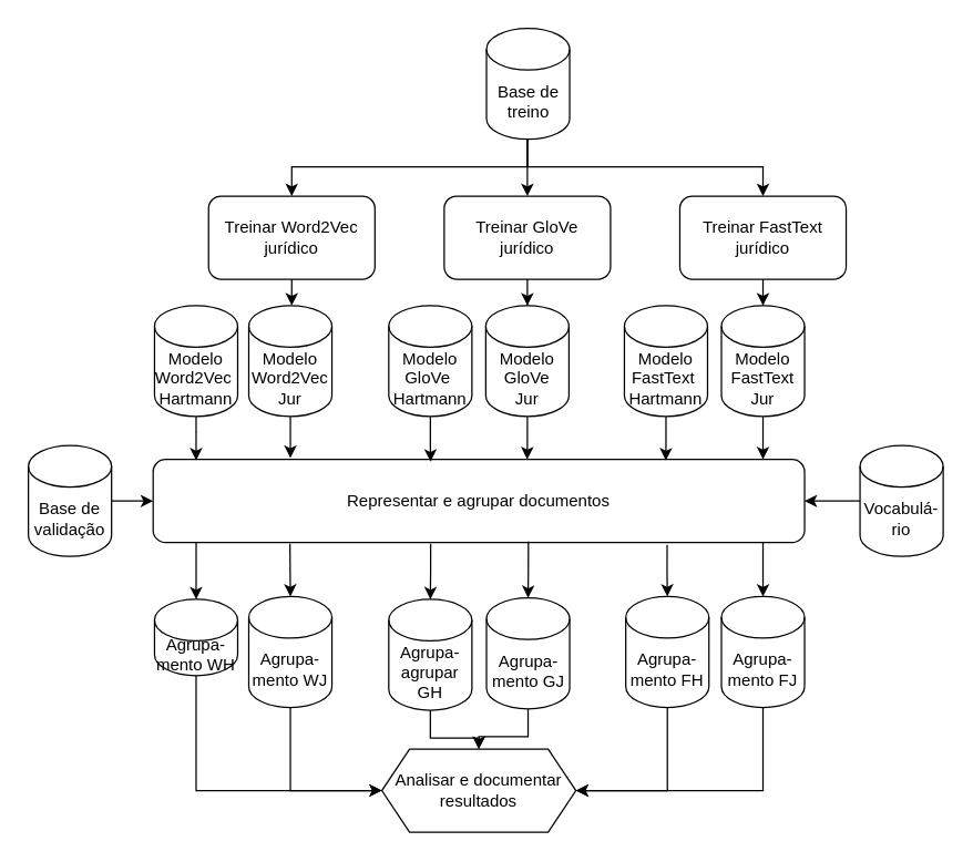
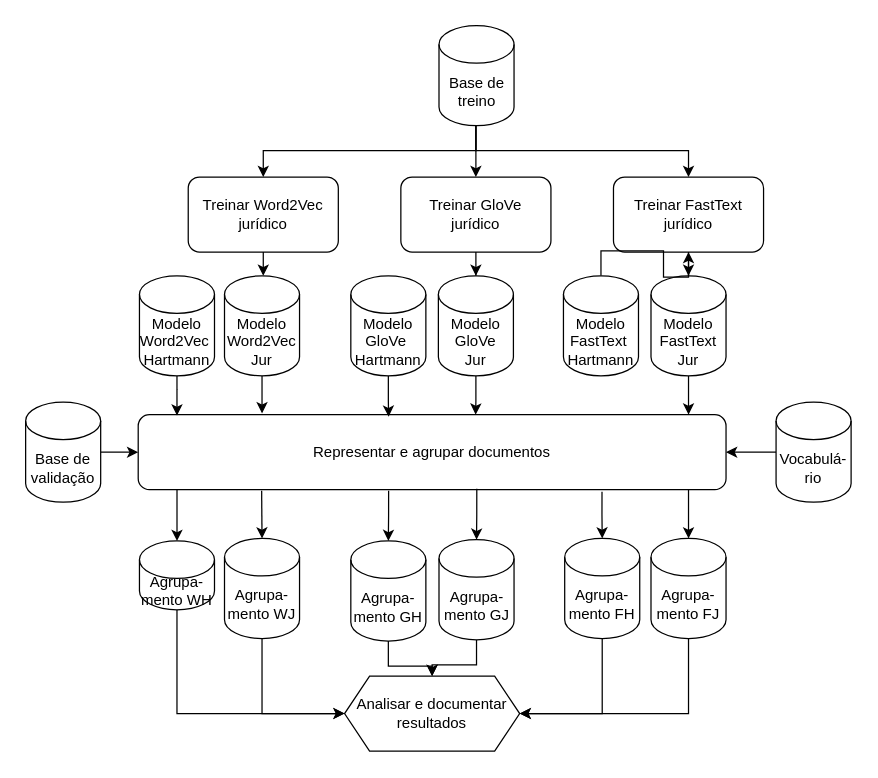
  <mxCell id="0" />
  <mxCell id="1" parent="0" />
  <mxCell id="2" style="edgeStyle=orthogonalEdgeStyle;rounded=0;orthogonalLoop=1;jettySize=auto;html=1;" edge="1" parent="1" target="7"><mxGeometry relative="1" as="geometry"><Array as="points"><mxPoint x="380" y="120" /><mxPoint x="210" y="120" /></Array><mxPoint x="380" y="100" as="sourcePoint" /></mxGeometry></mxCell>
  <mxCell id="3" style="edgeStyle=orthogonalEdgeStyle;rounded=0;orthogonalLoop=1;jettySize=auto;html=1;" edge="1" parent="1" target="9"><mxGeometry relative="1" as="geometry"><Array as="points"><mxPoint x="380" y="120" /><mxPoint x="380" y="120" /></Array><mxPoint x="380" y="100" as="sourcePoint" /></mxGeometry></mxCell>
  <mxCell id="4" style="edgeStyle=orthogonalEdgeStyle;rounded=0;orthogonalLoop=1;jettySize=auto;html=1;entryX=0.5;entryY=0;entryDx=0;entryDy=0;" edge="1" parent="1" target="11"><mxGeometry relative="1" as="geometry"><Array as="points"><mxPoint x="380" y="120" /><mxPoint x="550" y="120" /></Array><mxPoint x="380" y="100" as="sourcePoint" /></mxGeometry></mxCell>
  <mxCell id="5" value="Base de treino" style="shape=cylinder3;whiteSpace=wrap;html=1;boundedLbl=1;backgroundOutline=1;size=15;" vertex="1" parent="1"><mxGeometry x="350.5" y="20" width="60" height="80" as="geometry" /></mxCell>
  <mxCell id="6" style="edgeStyle=orthogonalEdgeStyle;rounded=0;orthogonalLoop=1;jettySize=auto;html=1;" edge="1" parent="1" source="7" target="13"><mxGeometry relative="1" as="geometry"><mxPoint x="210" y="241" as="targetPoint" /><Array as="points"><mxPoint x="220" y="230" /><mxPoint x="220" y="230" /></Array></mxGeometry></mxCell>
  <mxCell id="7" value="Treinar Word2Vec jurídico" style="rounded=1;whiteSpace=wrap;html=1;" vertex="1" parent="1"><mxGeometry x="150" y="141" width="120" height="60" as="geometry" /></mxCell>
  <mxCell id="8" style="edgeStyle=orthogonalEdgeStyle;rounded=0;orthogonalLoop=1;jettySize=auto;html=1;" edge="1" parent="1" source="9" target="15"><mxGeometry relative="1" as="geometry"><mxPoint x="380" y="241" as="targetPoint" /></mxGeometry></mxCell>
  <mxCell id="9" value="Treinar GloVe &lt;br&gt;jurídico" style="rounded=1;whiteSpace=wrap;html=1;" vertex="1" parent="1"><mxGeometry x="320" y="141" width="120" height="60" as="geometry" /></mxCell>
  <mxCell id="10" style="edgeStyle=orthogonalEdgeStyle;rounded=0;orthogonalLoop=1;jettySize=auto;html=1;" edge="1" parent="1" source="11" target="17"><mxGeometry relative="1" as="geometry"><mxPoint x="550" y="241" as="targetPoint" /></mxGeometry></mxCell>
  <mxCell id="11" value="Treinar FastText&lt;br&gt;jurídico" style="rounded=1;whiteSpace=wrap;html=1;" vertex="1" parent="1"><mxGeometry x="490" y="141" width="120" height="60" as="geometry" /></mxCell>
  <mxCell id="12" value="" style="edgeStyle=orthogonalEdgeStyle;rounded=0;orthogonalLoop=1;jettySize=auto;html=1;" edge="1" parent="1" source="13"><mxGeometry relative="1" as="geometry"><mxPoint x="209" y="330" as="targetPoint" /></mxGeometry></mxCell>
  <mxCell id="13" value="Modelo Word2Vec&lt;br&gt;Jur" style="shape=cylinder3;whiteSpace=wrap;html=1;boundedLbl=1;backgroundOutline=1;size=15;" vertex="1" parent="1"><mxGeometry x="179" y="220" width="60" height="80" as="geometry" /></mxCell>
  <mxCell id="14" value="" style="edgeStyle=orthogonalEdgeStyle;rounded=0;orthogonalLoop=1;jettySize=auto;html=1;entryX=0.574;entryY=0;entryDx=0;entryDy=0;entryPerimeter=0;" edge="1" parent="1" source="15" target="20"><mxGeometry relative="1" as="geometry" /></mxCell>
  <mxCell id="15" value="Modelo GloVe&lt;br&gt;Jur" style="shape=cylinder3;whiteSpace=wrap;html=1;boundedLbl=1;backgroundOutline=1;size=15;" vertex="1" parent="1"><mxGeometry x="350" y="220" width="60" height="80" as="geometry" /></mxCell>
  <mxCell id="16" value="" style="edgeStyle=orthogonalEdgeStyle;rounded=0;orthogonalLoop=1;jettySize=auto;html=1;" edge="1" parent="1" source="17"><mxGeometry relative="1" as="geometry"><mxPoint x="550" y="331" as="targetPoint" /></mxGeometry></mxCell>
  <mxCell id="17" value="Modelo FastText&lt;br&gt;Jur" style="shape=cylinder3;whiteSpace=wrap;html=1;boundedLbl=1;backgroundOutline=1;size=15;" vertex="1" parent="1"><mxGeometry x="520" y="220" width="60" height="80" as="geometry" /></mxCell>
  <mxCell id="18" value="" style="edgeStyle=orthogonalEdgeStyle;rounded=0;orthogonalLoop=1;jettySize=auto;html=1;entryX=0.5;entryY=0;entryDx=0;entryDy=0;entryPerimeter=0;exitX=0.931;exitY=0.993;exitDx=0;exitDy=0;exitPerimeter=0;" edge="1" parent="1" source="20" target="30"><mxGeometry relative="1" as="geometry" /></mxCell>
  <mxCell id="19" value="" style="edgeStyle=orthogonalEdgeStyle;rounded=0;orthogonalLoop=1;jettySize=auto;html=1;entryX=0.5;entryY=0;entryDx=0;entryDy=0;entryPerimeter=0;exitX=0.066;exitY=1;exitDx=0;exitDy=0;exitPerimeter=0;" edge="1" parent="1" source="20" target="40"><mxGeometry relative="1" as="geometry"><mxPoint x="140" y="393" as="sourcePoint" /></mxGeometry></mxCell>
  <mxCell id="20" value="Representar e agrupar documentos" style="rounded=1;whiteSpace=wrap;html=1;" vertex="1" parent="1"><mxGeometry x="110" y="331" width="470" height="60" as="geometry" /></mxCell>
  <mxCell id="21" value="" style="edgeStyle=orthogonalEdgeStyle;rounded=0;orthogonalLoop=1;jettySize=auto;html=1;" edge="1" parent="1" source="22" target="20"><mxGeometry relative="1" as="geometry" /></mxCell>
  <mxCell id="22" value="Base de validação" style="shape=cylinder3;whiteSpace=wrap;html=1;boundedLbl=1;backgroundOutline=1;size=15;" vertex="1" parent="1"><mxGeometry x="20" y="321" width="60" height="80" as="geometry" /></mxCell>
  <mxCell id="23" value="" style="edgeStyle=orthogonalEdgeStyle;rounded=0;orthogonalLoop=1;jettySize=auto;html=1;" edge="1" parent="1" source="24" target="20"><mxGeometry relative="1" as="geometry" /></mxCell>
  <mxCell id="24" value="Vocabulá-&lt;br&gt;rio" style="shape=cylinder3;whiteSpace=wrap;html=1;boundedLbl=1;backgroundOutline=1;size=15;" vertex="1" parent="1"><mxGeometry x="620" y="321" width="60" height="80" as="geometry" /></mxCell>
  <mxCell id="25" style="edgeStyle=orthogonalEdgeStyle;rounded=0;orthogonalLoop=1;jettySize=auto;html=1;entryX=0;entryY=0.5;entryDx=0;entryDy=0;exitX=0.5;exitY=1;exitDx=0;exitDy=0;exitPerimeter=0;" edge="1" parent="1" source="26" target="46"><mxGeometry relative="1" as="geometry" /></mxCell>
  <mxCell id="26" value="Agrupa-&lt;br&gt;mento WJ" style="shape=cylinder3;whiteSpace=wrap;html=1;boundedLbl=1;backgroundOutline=1;size=15;" vertex="1" parent="1"><mxGeometry x="179" y="430" width="60" height="80" as="geometry" /></mxCell>
  <mxCell id="27" value="" style="edgeStyle=orthogonalEdgeStyle;rounded=0;orthogonalLoop=1;jettySize=auto;html=1;" edge="1" parent="1" source="28" target="46"><mxGeometry relative="1" as="geometry" /></mxCell>
  <mxCell id="28" value="Agrupa-&lt;br&gt;mento GJ" style="shape=cylinder3;whiteSpace=wrap;html=1;boundedLbl=1;backgroundOutline=1;size=15;" vertex="1" parent="1"><mxGeometry x="350.5" y="431" width="60" height="80" as="geometry" /></mxCell>
  <mxCell id="29" style="edgeStyle=orthogonalEdgeStyle;rounded=0;orthogonalLoop=1;jettySize=auto;html=1;entryX=1;entryY=0.5;entryDx=0;entryDy=0;exitX=0.5;exitY=1;exitDx=0;exitDy=0;exitPerimeter=0;" edge="1" parent="1" source="30" target="46"><mxGeometry relative="1" as="geometry" /></mxCell>
  <mxCell id="30" value="Agrupa-&lt;br&gt;mento FJ" style="shape=cylinder3;whiteSpace=wrap;html=1;boundedLbl=1;backgroundOutline=1;size=15;" vertex="1" parent="1"><mxGeometry x="520" y="430" width="60" height="80" as="geometry" /></mxCell>
  <mxCell id="31" value="" style="edgeStyle=orthogonalEdgeStyle;rounded=0;orthogonalLoop=1;jettySize=auto;html=1;exitX=0.576;exitY=0.987;exitDx=0;exitDy=0;exitPerimeter=0;" edge="1" parent="1" source="20" target="28"><mxGeometry relative="1" as="geometry"><mxPoint x="562.4" y="400.58" as="sourcePoint" /><mxPoint x="560" y="440" as="targetPoint" /></mxGeometry></mxCell>
  <mxCell id="32" value="" style="edgeStyle=orthogonalEdgeStyle;rounded=0;orthogonalLoop=1;jettySize=auto;html=1;entryX=0.5;entryY=0;entryDx=0;entryDy=0;entryPerimeter=0;exitX=0.21;exitY=1.013;exitDx=0;exitDy=0;exitPerimeter=0;" edge="1" parent="1" source="20" target="26"><mxGeometry relative="1" as="geometry"><mxPoint x="390" y="401" as="sourcePoint" /><mxPoint x="389.5" y="441" as="targetPoint" /></mxGeometry></mxCell>
  <mxCell id="33" value="" style="edgeStyle=orthogonalEdgeStyle;rounded=0;orthogonalLoop=1;jettySize=auto;html=1;entryX=0.066;entryY=0.013;entryDx=0;entryDy=0;entryPerimeter=0;" edge="1" parent="1" source="34" target="20"><mxGeometry relative="1" as="geometry" /></mxCell>
  <mxCell id="34" value="Modelo&lt;br&gt;Word2Vec&amp;nbsp;&lt;br&gt;Hartmann" style="shape=cylinder3;whiteSpace=wrap;html=1;boundedLbl=1;backgroundOutline=1;size=15;" vertex="1" parent="1"><mxGeometry x="111" y="220" width="60" height="80" as="geometry" /></mxCell>
  <mxCell id="35" value="" style="edgeStyle=orthogonalEdgeStyle;rounded=0;orthogonalLoop=1;jettySize=auto;html=1;entryX=0.426;entryY=0.027;entryDx=0;entryDy=0;entryPerimeter=0;" edge="1" parent="1" source="36" target="20"><mxGeometry relative="1" as="geometry" /></mxCell>
  <mxCell id="36" value="Modelo&lt;br&gt;GloVe&amp;nbsp;&lt;br&gt;Hartmann" style="shape=cylinder3;whiteSpace=wrap;html=1;boundedLbl=1;backgroundOutline=1;size=15;" vertex="1" parent="1"><mxGeometry x="280" y="220" width="60" height="80" as="geometry" /></mxCell>
- <mxCell id="37" value="" style="edgeStyle=orthogonalEdgeStyle;rounded=0;orthogonalLoop=1;jettySize=auto;html=1;entryX=0.787;entryY=0.013;entryDx=0;entryDy=0;entryPerimeter=0;" edge="1" parent="1" source="38" target="20"><mxGeometry relative="1" as="geometry"><mxPoint x="482" y="327" as="targetPoint" /></mxGeometry></mxCell>
+ <mxCell id="37" value="" style="edgeStyle=orthogonalEdgeStyle;rounded=0;orthogonalLoop=1;jettySize=auto;html=1;" edge="1" parent="1" source="38" target="11"><mxGeometry relative="1" as="geometry"><mxPoint x="482" y="327" as="targetPoint" /></mxGeometry></mxCell>
  <mxCell id="38" value="Modelo&lt;br&gt;FastText&amp;nbsp;&lt;br&gt;Hartmann" style="shape=cylinder3;whiteSpace=wrap;html=1;boundedLbl=1;backgroundOutline=1;size=15;" vertex="1" parent="1"><mxGeometry x="450" y="220" width="60" height="80" as="geometry" /></mxCell>
  <mxCell id="39" style="edgeStyle=orthogonalEdgeStyle;rounded=0;orthogonalLoop=1;jettySize=auto;html=1;entryX=0;entryY=0.5;entryDx=0;entryDy=0;exitX=0.5;exitY=1;exitDx=0;exitDy=0;exitPerimeter=0;" edge="1" parent="1" source="40" target="46"><mxGeometry relative="1" as="geometry" /></mxCell>
  <mxCell id="40" value="Agrupa-&lt;br&gt;mento WH" style="shape=cylinder3;whiteSpace=wrap;html=1;boundedLbl=1;backgroundOutline=1;size=15;" vertex="1" parent="1"><mxGeometry x="111" y="432" width="60" height="55" as="geometry" /></mxCell>
- <mxCell id="41" value="Agrupa-&lt;br&gt;agrupar GH" style="shape=cylinder3;whiteSpace=wrap;html=1;boundedLbl=1;backgroundOutline=1;size=15;" vertex="1" parent="1"><mxGeometry x="280" y="432" width="60" height="80" as="geometry" /></mxCell>
+ <mxCell id="41" value="Agrupa-&lt;br&gt;mento GH" style="shape=cylinder3;whiteSpace=wrap;html=1;boundedLbl=1;backgroundOutline=1;size=15;" vertex="1" parent="1"><mxGeometry x="280" y="432" width="60" height="80" as="geometry" /></mxCell>
  <mxCell id="42" value="" style="edgeStyle=orthogonalEdgeStyle;rounded=0;orthogonalLoop=1;jettySize=auto;html=1;exitX=0.426;exitY=1.013;exitDx=0;exitDy=0;exitPerimeter=0;" edge="1" parent="1" source="20" target="41"><mxGeometry relative="1" as="geometry"><mxPoint x="151.02" y="401" as="sourcePoint" /><mxPoint x="151" y="442" as="targetPoint" /></mxGeometry></mxCell>
  <mxCell id="43" style="edgeStyle=orthogonalEdgeStyle;rounded=0;orthogonalLoop=1;jettySize=auto;html=1;entryX=1;entryY=0.5;entryDx=0;entryDy=0;exitX=0.5;exitY=1;exitDx=0;exitDy=0;exitPerimeter=0;" edge="1" parent="1" source="44" target="46"><mxGeometry relative="1" as="geometry" /></mxCell>
  <mxCell id="44" value="Agrupa-&lt;br&gt;mento FH" style="shape=cylinder3;whiteSpace=wrap;html=1;boundedLbl=1;backgroundOutline=1;size=15;" vertex="1" parent="1"><mxGeometry x="451" y="430" width="60" height="80" as="geometry" /></mxCell>
  <mxCell id="45" value="" style="edgeStyle=orthogonalEdgeStyle;rounded=0;orthogonalLoop=1;jettySize=auto;html=1;exitX=0.789;exitY=1.027;exitDx=0;exitDy=0;exitPerimeter=0;" edge="1" parent="1" target="44" source="20"><mxGeometry relative="1" as="geometry"><mxPoint x="479.22" y="389.78" as="sourcePoint" /><mxPoint x="320" y="440" as="targetPoint" /></mxGeometry></mxCell>
  <mxCell id="46" value="Analisar e documentar resultados" style="shape=hexagon;perimeter=hexagonPerimeter2;whiteSpace=wrap;html=1;fixedSize=1;" vertex="1" parent="1"><mxGeometry x="275" y="540" width="140" height="60" as="geometry" /></mxCell>
  <mxCell id="47" style="edgeStyle=orthogonalEdgeStyle;rounded=0;orthogonalLoop=1;jettySize=auto;html=1;entryX=0.5;entryY=0;entryDx=0;entryDy=0;" edge="1" parent="1" source="41" target="46"><mxGeometry relative="1" as="geometry"><mxPoint x="219" y="520" as="sourcePoint" /><mxPoint x="285" y="580" as="targetPoint" /></mxGeometry></mxCell>
